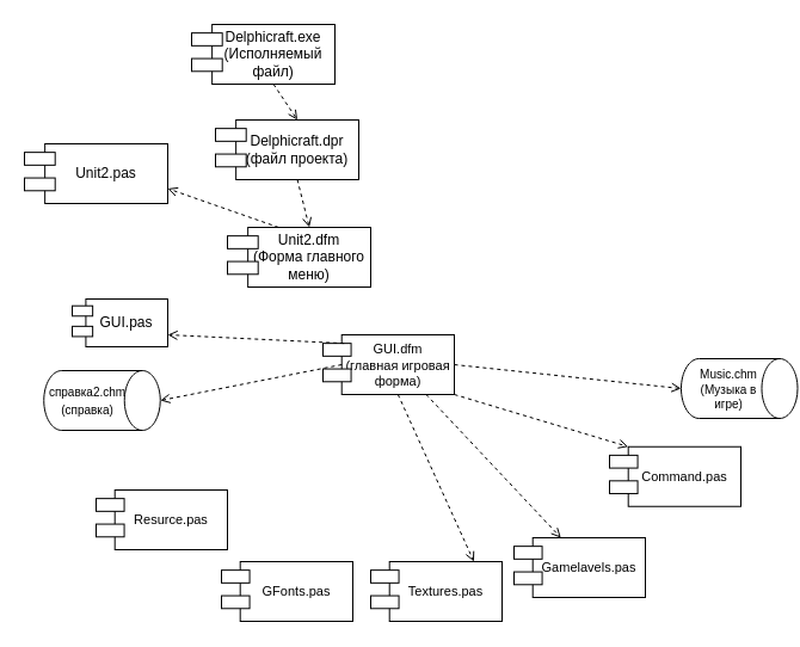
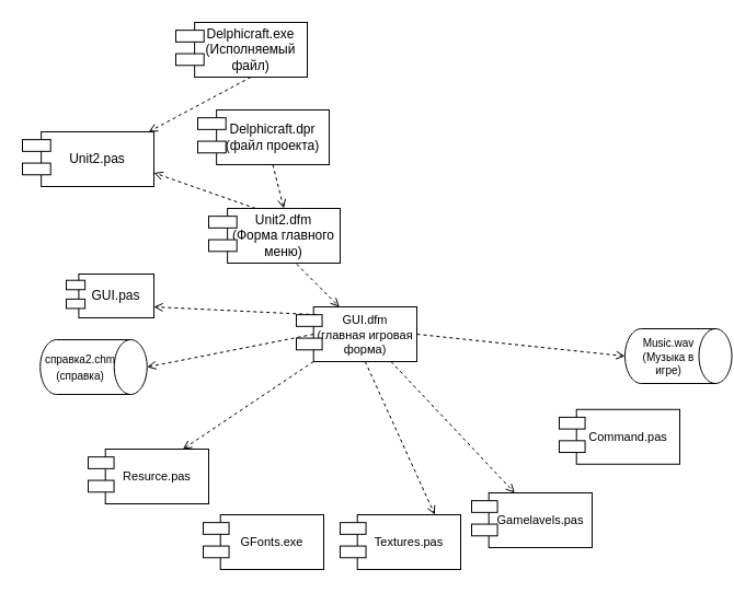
  <mxCell id="0" />
  <mxCell id="1" parent="0" />
  <mxCell id="2" value="" style="group" vertex="1" connectable="0" parent="1"><mxGeometry x="270" y="280" width="110" height="50" as="geometry" /></mxCell>
  <mxCell id="3" value="&lt;font style=&quot;font-size: 11px;&quot;&gt;GUI.dfm&lt;/font&gt;&lt;div style=&quot;font-size: 11px;&quot;&gt;&lt;font style=&quot;font-size: 11px;&quot;&gt;(главная игровая форма)&lt;/font&gt;&lt;/div&gt;" style="rounded=0;whiteSpace=wrap;html=1;" vertex="1" parent="2"><mxGeometry x="15.71" width="94.29" height="50" as="geometry" /></mxCell>
  <mxCell id="4" value="" style="rounded=0;whiteSpace=wrap;html=1;" vertex="1" parent="2"><mxGeometry y="7.143" width="23.571" height="10.714" as="geometry" /></mxCell>
  <mxCell id="5" value="" style="rounded=0;whiteSpace=wrap;html=1;" vertex="1" parent="2"><mxGeometry y="28.571" width="23.571" height="10.714" as="geometry" /></mxCell>
  <mxCell id="6" value="" style="endArrow=open;dashed=1;html=1;rounded=0;exitX=1;exitY=0.5;exitDx=0;exitDy=0;endFill=0;entryX=0.5;entryY=1;entryDx=0;entryDy=0;entryPerimeter=0;" edge="1" parent="1" source="3" target="7"><mxGeometry width="50" height="50" relative="1" as="geometry"><mxPoint x="300" y="320" as="sourcePoint" /><mxPoint x="580" y="330" as="targetPoint" /></mxGeometry></mxCell>
  <mxCell id="7" value="" style="shape=cylinder3;whiteSpace=wrap;html=1;boundedLbl=1;backgroundOutline=1;size=15;rotation=90;" vertex="1" parent="1"><mxGeometry x="593.75" y="276.25" width="50" height="97.5" as="geometry" /></mxCell>
- <mxCell id="8" value="&lt;font style=&quot;font-size: 10px;&quot;&gt;Music.chm&lt;/font&gt;&lt;div style=&quot;font-size: 10px;&quot;&gt;&lt;font style=&quot;font-size: 10px;&quot;&gt;(Музыка в игре)&lt;/font&gt;&lt;/div&gt;" style="text;html=1;align=center;verticalAlign=middle;whiteSpace=wrap;rounded=0;" vertex="1" parent="1"><mxGeometry x="580" y="310" width="60" height="30" as="geometry" /></mxCell>
+ <mxCell id="8" value="&lt;font style=&quot;font-size: 10px;&quot;&gt;Music.wav&lt;/font&gt;&lt;div style=&quot;font-size: 10px;&quot;&gt;&lt;font style=&quot;font-size: 10px;&quot;&gt;(Музыка в игре)&lt;/font&gt;&lt;/div&gt;" style="text;html=1;align=center;verticalAlign=middle;whiteSpace=wrap;rounded=0;" vertex="1" parent="1"><mxGeometry x="580" y="310" width="60" height="30" as="geometry" /></mxCell>
  <mxCell id="9" value="" style="endArrow=open;dashed=1;html=1;rounded=0;exitX=0;exitY=0.5;exitDx=0;exitDy=0;endFill=0;entryX=0.5;entryY=0;entryDx=0;entryDy=0;entryPerimeter=0;" edge="1" parent="1" source="3" target="11"><mxGeometry width="50" height="50" relative="1" as="geometry"><mxPoint x="90" y="363.75" as="sourcePoint" /><mxPoint x="280" y="383.75" as="targetPoint" /></mxGeometry></mxCell>
  <mxCell id="10" value="" style="group" vertex="1" connectable="0" parent="1"><mxGeometry x="36.25" y="310" width="97.5" height="50" as="geometry" /></mxCell>
  <mxCell id="11" value="" style="shape=cylinder3;whiteSpace=wrap;html=1;boundedLbl=1;backgroundOutline=1;size=15;rotation=90;" vertex="1" parent="10"><mxGeometry x="23.75" y="-23.75" width="50" height="97.5" as="geometry" /></mxCell>
  <mxCell id="12" value="&lt;span style=&quot;font-size: 10px;&quot;&gt;справка2.chm&lt;/span&gt;&lt;div&gt;&lt;span style=&quot;font-size: 10px;&quot;&gt;(справка)&lt;/span&gt;&lt;/div&gt;" style="text;html=1;align=center;verticalAlign=middle;whiteSpace=wrap;rounded=0;" vertex="1" parent="10"><mxGeometry x="13.75" y="10" width="46.25" height="30" as="geometry" /></mxCell>
  <mxCell id="13" value="" style="group" vertex="1" connectable="0" parent="1"><mxGeometry x="60" y="250" width="80" height="40" as="geometry" /></mxCell>
  <mxCell id="14" value="&lt;span style=&quot;text-align: left;&quot;&gt;GUI.pas&lt;/span&gt;" style="rounded=0;whiteSpace=wrap;html=1;" vertex="1" parent="13"><mxGeometry x="11.425" width="68.575" height="40" as="geometry" /></mxCell>
  <mxCell id="15" value="" style="rounded=0;whiteSpace=wrap;html=1;" vertex="1" parent="13"><mxGeometry y="5.714" width="17.143" height="8.571" as="geometry" /></mxCell>
  <mxCell id="16" value="" style="rounded=0;whiteSpace=wrap;html=1;" vertex="1" parent="13"><mxGeometry y="22.857" width="17.143" height="8.571" as="geometry" /></mxCell>
  <mxCell id="17" value="" style="endArrow=open;dashed=1;html=1;rounded=0;exitX=0.75;exitY=0;exitDx=0;exitDy=0;endFill=0;entryX=1;entryY=0.75;entryDx=0;entryDy=0;" edge="1" parent="1" source="4" target="14"><mxGeometry width="50" height="50" relative="1" as="geometry"><mxPoint x="296" y="315" as="sourcePoint" /><mxPoint x="144" y="345" as="targetPoint" /></mxGeometry></mxCell>
  <mxCell id="18" value="" style="group" vertex="1" connectable="0" parent="1"><mxGeometry x="190" y="190" width="120" height="50" as="geometry" /></mxCell>
  <mxCell id="19" value="&lt;div style=&quot;&quot;&gt;&lt;span style=&quot;background-color: initial;&quot;&gt;Unit2.dfm&lt;/span&gt;&lt;/div&gt;&lt;div style=&quot;&quot;&gt;&lt;span style=&quot;background-color: initial;&quot;&gt;(Форма главного меню)&lt;/span&gt;&lt;/div&gt;" style="rounded=0;whiteSpace=wrap;html=1;align=center;" vertex="1" parent="18"><mxGeometry x="17.138" width="102.862" height="50" as="geometry" /></mxCell>
  <mxCell id="20" value="" style="rounded=0;whiteSpace=wrap;html=1;" vertex="1" parent="18"><mxGeometry y="7.143" width="25.714" height="10.714" as="geometry" /></mxCell>
  <mxCell id="21" value="" style="rounded=0;whiteSpace=wrap;html=1;" vertex="1" parent="18"><mxGeometry y="28.571" width="25.714" height="10.714" as="geometry" /></mxCell>
+ <mxCell id="22" value="" style="endArrow=open;dashed=1;html=1;rounded=0;exitX=0.614;exitY=1.018;exitDx=0;exitDy=0;endFill=0;entryX=0.25;entryY=0;entryDx=0;entryDy=0;exitPerimeter=0;" edge="1" parent="1" source="19" target="3"><mxGeometry width="50" height="50" relative="1" as="geometry"><mxPoint x="298" y="297" as="sourcePoint" /><mxPoint x="150" y="290" as="targetPoint" /></mxGeometry></mxCell>
  <mxCell id="23" value="" style="group" vertex="1" connectable="0" parent="1"><mxGeometry x="20" y="120" width="120.0" height="50" as="geometry" /></mxCell>
  <mxCell id="24" value="&lt;div style=&quot;&quot;&gt;Unit2.pas&lt;br&gt;&lt;/div&gt;" style="rounded=0;whiteSpace=wrap;html=1;align=center;" vertex="1" parent="23"><mxGeometry x="17.138" width="102.862" height="50" as="geometry" /></mxCell>
  <mxCell id="25" value="" style="rounded=0;whiteSpace=wrap;html=1;" vertex="1" parent="23"><mxGeometry y="7.143" width="25.714" height="10.714" as="geometry" /></mxCell>
  <mxCell id="26" value="" style="rounded=0;whiteSpace=wrap;html=1;" vertex="1" parent="23"><mxGeometry y="28.571" width="25.714" height="10.714" as="geometry" /></mxCell>
  <mxCell id="27" value="" style="endArrow=open;dashed=1;html=1;rounded=0;exitX=0.25;exitY=0;exitDx=0;exitDy=0;endFill=0;entryX=1;entryY=0.75;entryDx=0;entryDy=0;" edge="1" parent="1" source="19" target="24"><mxGeometry width="50" height="50" relative="1" as="geometry"><mxPoint x="270" y="251" as="sourcePoint" /><mxPoint x="319" y="290" as="targetPoint" /></mxGeometry></mxCell>
  <mxCell id="28" value="" style="group" vertex="1" connectable="0" parent="1"><mxGeometry x="160" y="20" width="120.0" height="50" as="geometry" /></mxCell>
  <mxCell id="29" value="&lt;div style=&quot;&quot;&gt;Delphicraft.exe&lt;br&gt;&lt;/div&gt;&lt;div style=&quot;&quot;&gt;(Исполняемый файл)&lt;/div&gt;" style="rounded=0;whiteSpace=wrap;html=1;align=center;" vertex="1" parent="28"><mxGeometry x="17.138" width="102.862" height="50" as="geometry" /></mxCell>
  <mxCell id="30" value="" style="rounded=0;whiteSpace=wrap;html=1;" vertex="1" parent="28"><mxGeometry y="7.143" width="25.714" height="10.714" as="geometry" /></mxCell>
  <mxCell id="31" value="" style="rounded=0;whiteSpace=wrap;html=1;" vertex="1" parent="28"><mxGeometry y="28.571" width="25.714" height="10.714" as="geometry" /></mxCell>
  <mxCell id="32" value="" style="group" vertex="1" connectable="0" parent="1"><mxGeometry x="180" y="100" width="120.0" height="50" as="geometry" /></mxCell>
  <mxCell id="33" value="&lt;div style=&quot;&quot;&gt;Delphicraft.dpr&lt;br&gt;&lt;/div&gt;&lt;div style=&quot;&quot;&gt;(файл проекта)&lt;/div&gt;" style="rounded=0;whiteSpace=wrap;html=1;align=center;" vertex="1" parent="32"><mxGeometry x="17.138" width="102.862" height="50" as="geometry" /></mxCell>
  <mxCell id="34" value="" style="rounded=0;whiteSpace=wrap;html=1;" vertex="1" parent="32"><mxGeometry y="7.143" width="25.714" height="10.714" as="geometry" /></mxCell>
  <mxCell id="35" value="" style="rounded=0;whiteSpace=wrap;html=1;" vertex="1" parent="32"><mxGeometry y="28.571" width="25.714" height="10.714" as="geometry" /></mxCell>
- <mxCell id="36" value="" style="endArrow=open;dashed=1;html=1;rounded=0;exitX=0.5;exitY=1;exitDx=0;exitDy=0;endFill=0;entryX=0.5;entryY=0;entryDx=0;entryDy=0;" edge="1" parent="1" source="29" target="33"><mxGeometry width="50" height="50" relative="1" as="geometry"><mxPoint x="270" y="251" as="sourcePoint" /><mxPoint x="319" y="290" as="targetPoint" /></mxGeometry></mxCell>
+ <mxCell id="36" value="" style="endArrow=open;dashed=1;html=1;rounded=0;exitX=0.5;exitY=1;exitDx=0;exitDy=0;endFill=0;" edge="1" parent="1" source="29" target="24"><mxGeometry width="50" height="50" relative="1" as="geometry"><mxPoint x="270" y="251" as="sourcePoint" /><mxPoint x="319" y="290" as="targetPoint" /></mxGeometry></mxCell>
  <mxCell id="37" value="" style="endArrow=open;dashed=1;html=1;rounded=0;exitX=0.5;exitY=1;exitDx=0;exitDy=0;endFill=0;entryX=0.5;entryY=0;entryDx=0;entryDy=0;" edge="1" parent="1" source="33" target="19"><mxGeometry width="50" height="50" relative="1" as="geometry"><mxPoint x="239" y="80" as="sourcePoint" /><mxPoint x="259" y="110" as="targetPoint" /></mxGeometry></mxCell>
  <mxCell id="38" value="" style="group" vertex="1" connectable="0" parent="1"><mxGeometry x="510" y="373.75" width="110" height="50" as="geometry" /></mxCell>
  <mxCell id="39" value="&lt;span style=&quot;font-size: 11px;&quot;&gt;Command.pas&lt;/span&gt;" style="rounded=0;whiteSpace=wrap;html=1;" vertex="1" parent="38"><mxGeometry x="15.71" width="94.29" height="50" as="geometry" /></mxCell>
  <mxCell id="40" value="" style="rounded=0;whiteSpace=wrap;html=1;" vertex="1" parent="38"><mxGeometry y="7.143" width="23.571" height="10.714" as="geometry" /></mxCell>
  <mxCell id="41" value="" style="rounded=0;whiteSpace=wrap;html=1;" vertex="1" parent="38"><mxGeometry y="28.571" width="23.571" height="10.714" as="geometry" /></mxCell>
- <mxCell id="42" value="" style="endArrow=open;dashed=1;html=1;rounded=0;exitX=1;exitY=1;exitDx=0;exitDy=0;endFill=0;entryX=0;entryY=0;entryDx=0;entryDy=0;" edge="1" parent="1" source="3" target="39"><mxGeometry width="50" height="50" relative="1" as="geometry"><mxPoint x="390" y="315" as="sourcePoint" /><mxPoint x="580" y="335" as="targetPoint" /></mxGeometry></mxCell>
  <mxCell id="43" value="" style="group" vertex="1" connectable="0" parent="1"><mxGeometry x="430" y="450" width="110" height="50" as="geometry" /></mxCell>
  <mxCell id="44" value="&lt;span style=&quot;font-size: 11px;&quot;&gt;Gamelavels.pas&lt;/span&gt;" style="rounded=0;whiteSpace=wrap;html=1;" vertex="1" parent="43"><mxGeometry x="15.71" width="94.29" height="50" as="geometry" /></mxCell>
  <mxCell id="45" value="" style="rounded=0;whiteSpace=wrap;html=1;" vertex="1" parent="43"><mxGeometry y="7.143" width="23.571" height="10.714" as="geometry" /></mxCell>
  <mxCell id="46" value="" style="rounded=0;whiteSpace=wrap;html=1;" vertex="1" parent="43"><mxGeometry y="28.571" width="23.571" height="10.714" as="geometry" /></mxCell>
  <mxCell id="47" value="" style="endArrow=open;dashed=1;html=1;rounded=0;exitX=0.75;exitY=1;exitDx=0;exitDy=0;endFill=0;entryX=0.25;entryY=0;entryDx=0;entryDy=0;" edge="1" parent="1" source="3" target="44"><mxGeometry width="50" height="50" relative="1" as="geometry"><mxPoint x="390" y="340" as="sourcePoint" /><mxPoint x="439" y="360" as="targetPoint" /></mxGeometry></mxCell>
  <mxCell id="48" value="" style="group" vertex="1" connectable="0" parent="1"><mxGeometry x="185" y="470" width="110" height="50" as="geometry" /></mxCell>
- <mxCell id="49" value="&lt;span style=&quot;font-size: 11px;&quot;&gt;GFonts.pas&lt;/span&gt;" style="rounded=0;whiteSpace=wrap;html=1;" vertex="1" parent="48"><mxGeometry x="15.71" width="94.29" height="50" as="geometry" /></mxCell>
+ <mxCell id="49" value="&lt;span style=&quot;font-size: 11px;&quot;&gt;GFonts.exe&lt;/span&gt;" style="rounded=0;whiteSpace=wrap;html=1;" vertex="1" parent="48"><mxGeometry x="15.71" width="94.29" height="50" as="geometry" /></mxCell>
  <mxCell id="50" value="" style="rounded=0;whiteSpace=wrap;html=1;" vertex="1" parent="48"><mxGeometry y="7.143" width="23.571" height="10.714" as="geometry" /></mxCell>
  <mxCell id="51" value="" style="rounded=0;whiteSpace=wrap;html=1;" vertex="1" parent="48"><mxGeometry y="28.571" width="23.571" height="10.714" as="geometry" /></mxCell>
  <mxCell id="52" value="" style="group" vertex="1" connectable="0" parent="1"><mxGeometry x="80" y="410" width="110" height="50" as="geometry" /></mxCell>
  <mxCell id="53" value="&lt;span style=&quot;font-size: 11px;&quot;&gt;Resurce.pas&lt;/span&gt;" style="rounded=0;whiteSpace=wrap;html=1;" vertex="1" parent="52"><mxGeometry x="15.71" width="94.29" height="50" as="geometry" /></mxCell>
  <mxCell id="54" value="" style="rounded=0;whiteSpace=wrap;html=1;" vertex="1" parent="52"><mxGeometry y="7.143" width="23.571" height="10.714" as="geometry" /></mxCell>
  <mxCell id="55" value="" style="rounded=0;whiteSpace=wrap;html=1;" vertex="1" parent="52"><mxGeometry y="28.571" width="23.571" height="10.714" as="geometry" /></mxCell>
  <mxCell id="56" value="" style="group" vertex="1" connectable="0" parent="1"><mxGeometry x="310" y="470" width="110" height="50" as="geometry" /></mxCell>
  <mxCell id="57" value="&lt;span style=&quot;font-size: 11px;&quot;&gt;Textures.pas&lt;/span&gt;" style="rounded=0;whiteSpace=wrap;html=1;" vertex="1" parent="56"><mxGeometry x="15.71" width="94.29" height="50" as="geometry" /></mxCell>
  <mxCell id="58" value="" style="rounded=0;whiteSpace=wrap;html=1;" vertex="1" parent="56"><mxGeometry y="7.143" width="23.571" height="10.714" as="geometry" /></mxCell>
  <mxCell id="59" value="" style="rounded=0;whiteSpace=wrap;html=1;" vertex="1" parent="56"><mxGeometry y="28.571" width="23.571" height="10.714" as="geometry" /></mxCell>
  <mxCell id="60" value="" style="endArrow=open;dashed=1;html=1;rounded=0;exitX=0.5;exitY=1;exitDx=0;exitDy=0;endFill=0;entryX=0.75;entryY=0;entryDx=0;entryDy=0;" edge="1" parent="1" source="3" target="57"><mxGeometry width="50" height="50" relative="1" as="geometry"><mxPoint x="366" y="340" as="sourcePoint" /><mxPoint x="499" y="420" as="targetPoint" /></mxGeometry></mxCell>
+ <mxCell id="61" value="" style="endArrow=open;dashed=1;html=1;rounded=0;exitX=0;exitY=1;exitDx=0;exitDy=0;endFill=0;entryX=0.75;entryY=0;entryDx=0;entryDy=0;" edge="1" parent="1" source="3" target="53"><mxGeometry width="50" height="50" relative="1" as="geometry"><mxPoint x="319" y="340" as="sourcePoint" /><mxPoint x="268" y="450" as="targetPoint" /></mxGeometry></mxCell>
